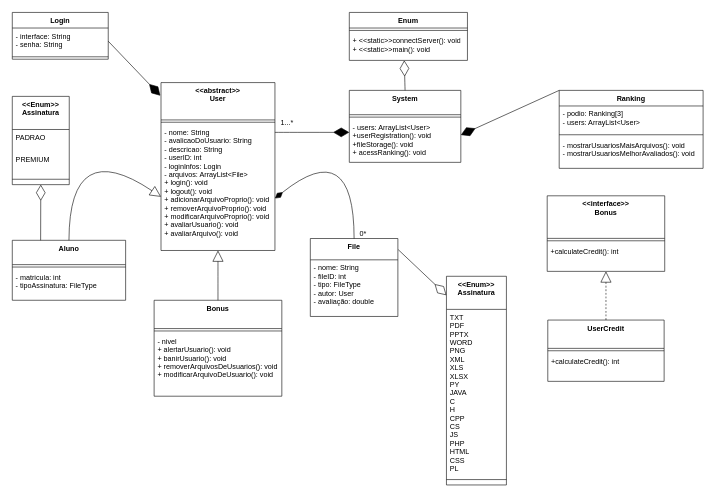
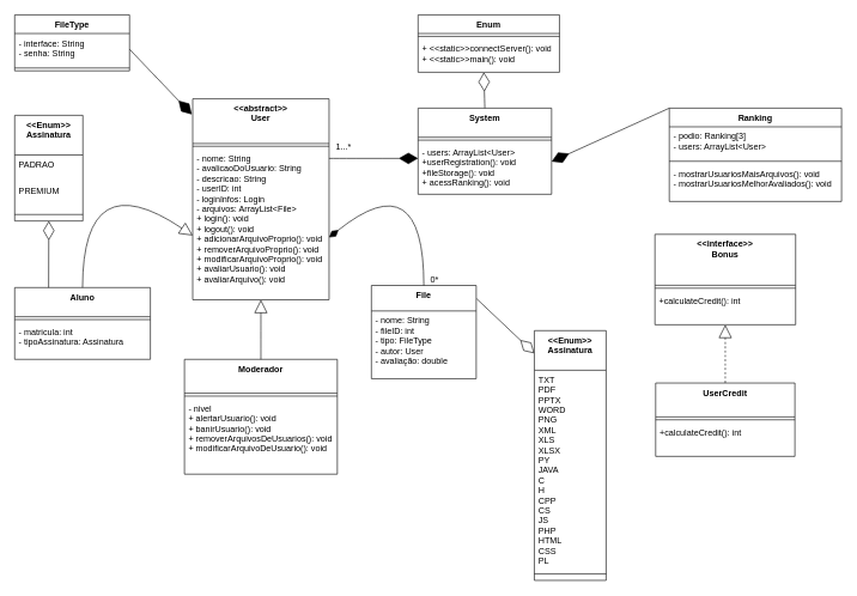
  <mxCell id="0" />
  <mxCell id="1" parent="0" />
  <mxCell id="2" value="&lt;&lt;abstract&gt;&gt;&#10;User" style="swimlane;fontStyle=1;align=center;verticalAlign=top;childLayout=stackLayout;horizontal=1;startSize=62.25;horizontalStack=0;resizeParent=1;resizeParentMax=0;resizeLast=0;collapsible=0;marginBottom=0;" vertex="1" parent="1"><mxGeometry x="268" y="137" width="190" height="280" as="geometry" /></mxCell>
  <mxCell id="3" style="line;strokeWidth=1;fillColor=none;align=left;verticalAlign=middle;spacingTop=-1;spacingLeft=3;spacingRight=3;rotatable=0;labelPosition=right;points=[];portConstraint=eastwest;strokeColor=inherit;" vertex="1" parent="2"><mxGeometry y="62.25" width="190" height="7.75" as="geometry" /></mxCell>
  <mxCell id="4" value="- nome: String&#10;- avalicaoDoUsuario: String&#10;- descricao: String&#10;- userID: int&#10;- loginInfos: Login&#10;- arquivos: ArrayList&lt;File&gt;&#10;+ login(): void&#10;+ logout(): void&#10;+ adicionarArquivoProprio(): void&#10;+ removerArquivoProprio(): void&#10;+ modificarArquivoProprio(): void&#10;+ avaliarUsuario(): void&#10;+ avaliarArquivo(): void" style="text;strokeColor=none;fillColor=none;align=left;verticalAlign=top;spacingLeft=4;spacingRight=4;overflow=hidden;rotatable=0;points=[[0,0.5],[1,0.5]];portConstraint=eastwest;" vertex="1" parent="2"><mxGeometry y="70" width="190" height="210" as="geometry" /></mxCell>
  <mxCell id="5" value="Aluno" style="swimlane;fontStyle=1;align=center;verticalAlign=top;childLayout=stackLayout;horizontal=1;startSize=40.571;horizontalStack=0;resizeParent=1;resizeParentMax=0;resizeLast=0;collapsible=0;marginBottom=0;" vertex="1" parent="1"><mxGeometry x="20" y="400" width="189" height="100.001" as="geometry" /></mxCell>
  <mxCell id="6" style="line;strokeWidth=1;fillColor=none;align=left;verticalAlign=middle;spacingTop=-1;spacingLeft=3;spacingRight=3;rotatable=0;labelPosition=right;points=[];portConstraint=eastwest;strokeColor=inherit;" vertex="1" parent="5"><mxGeometry y="40.571" width="189" height="8" as="geometry" /></mxCell>
- <mxCell id="7" value="- matricula: int&#10;- tipoAssinatura: FileType&#10;" style="text;strokeColor=none;fillColor=none;align=left;verticalAlign=top;spacingLeft=4;spacingRight=4;overflow=hidden;rotatable=0;points=[[0,0.5],[1,0.5]];portConstraint=eastwest;" vertex="1" parent="5"><mxGeometry y="48.571" width="189" height="51.43" as="geometry" /></mxCell>
- <mxCell id="8" value="Bonus" style="swimlane;fontStyle=1;align=center;verticalAlign=top;childLayout=stackLayout;horizontal=1;startSize=47.2;horizontalStack=0;resizeParent=1;resizeParentMax=0;resizeLast=0;collapsible=0;marginBottom=0;" vertex="1" parent="1"><mxGeometry x="256.5" y="500" width="213" height="160" as="geometry" /></mxCell>
+ <mxCell id="7" value="- matricula: int&#10;- tipoAssinatura: Assinatura&#10;" style="text;strokeColor=none;fillColor=none;align=left;verticalAlign=top;spacingLeft=4;spacingRight=4;overflow=hidden;rotatable=0;points=[[0,0.5],[1,0.5]];portConstraint=eastwest;" vertex="1" parent="5"><mxGeometry y="48.571" width="189" height="51.43" as="geometry" /></mxCell>
+ <mxCell id="8" value="Moderador" style="swimlane;fontStyle=1;align=center;verticalAlign=top;childLayout=stackLayout;horizontal=1;startSize=47.2;horizontalStack=0;resizeParent=1;resizeParentMax=0;resizeLast=0;collapsible=0;marginBottom=0;" vertex="1" parent="1"><mxGeometry x="256.5" y="500" width="213" height="160" as="geometry" /></mxCell>
  <mxCell id="9" style="line;strokeWidth=1;fillColor=none;align=left;verticalAlign=middle;spacingTop=-1;spacingLeft=3;spacingRight=3;rotatable=0;labelPosition=right;points=[];portConstraint=eastwest;strokeColor=inherit;" vertex="1" parent="8"><mxGeometry y="47.2" width="213" height="8" as="geometry" /></mxCell>
  <mxCell id="10" value="- nivel&#10;+ alertarUsuario(): void&#10;+ banirUsuario(): void&#10;+ removerArquivosDeUsuarios(): void&#10;+ modificarArquivoDeUsuario(): void" style="text;strokeColor=none;fillColor=none;align=left;verticalAlign=top;spacingLeft=4;spacingRight=4;overflow=hidden;rotatable=0;points=[[0,0.5],[1,0.5]];portConstraint=eastwest;" vertex="1" parent="8"><mxGeometry y="55.2" width="213" height="104.8" as="geometry" /></mxCell>
  <mxCell id="11" value="File" style="swimlane;fontStyle=1;align=center;verticalAlign=top;childLayout=stackLayout;horizontal=1;startSize=35.556;horizontalStack=0;resizeParent=1;resizeParentMax=0;resizeLast=0;collapsible=0;marginBottom=0;" vertex="1" parent="1"><mxGeometry x="517" y="397" width="146" height="129.996" as="geometry" /></mxCell>
  <mxCell id="12" value="- nome: String&#10;- fileID: int&#10;- tipo: FileType&#10;- autor: User&#10;- avaliação: double" style="text;strokeColor=none;fillColor=none;align=left;verticalAlign=top;spacingLeft=4;spacingRight=4;overflow=hidden;rotatable=0;points=[[0,0.5],[1,0.5]];portConstraint=eastwest;" vertex="1" parent="11"><mxGeometry y="35.556" width="146" height="94.44" as="geometry" /></mxCell>
  <mxCell id="13" value="&lt;&lt;interface&gt;&gt;&#10;Bonus" style="swimlane;fontStyle=1;align=center;verticalAlign=top;childLayout=stackLayout;horizontal=1;startSize=71;horizontalStack=0;resizeParent=1;resizeParentMax=0;resizeLast=0;collapsible=0;marginBottom=0;" vertex="1" parent="1"><mxGeometry x="912" y="325.8" width="196" height="126" as="geometry" /></mxCell>
  <mxCell id="14" style="line;strokeWidth=1;fillColor=none;align=left;verticalAlign=middle;spacingTop=-1;spacingLeft=3;spacingRight=3;rotatable=0;labelPosition=right;points=[];portConstraint=eastwest;strokeColor=inherit;" vertex="1" parent="13"><mxGeometry y="71" width="196" height="8" as="geometry" /></mxCell>
  <mxCell id="15" value="+calculateCredit(): int" style="text;strokeColor=none;fillColor=none;align=left;verticalAlign=top;spacingLeft=4;spacingRight=4;overflow=hidden;rotatable=0;points=[[0,0.5],[1,0.5]];portConstraint=eastwest;" vertex="1" parent="13"><mxGeometry y="79" width="196" height="47" as="geometry" /></mxCell>
  <mxCell id="16" value="UserCredit" style="swimlane;fontStyle=1;align=center;verticalAlign=top;childLayout=stackLayout;horizontal=1;startSize=47.2;horizontalStack=0;resizeParent=1;resizeParentMax=0;resizeLast=0;collapsible=0;marginBottom=0;" vertex="1" parent="1"><mxGeometry x="913" y="533" width="194" height="102.2" as="geometry" /></mxCell>
  <mxCell id="17" style="line;strokeWidth=1;fillColor=none;align=left;verticalAlign=middle;spacingTop=-1;spacingLeft=3;spacingRight=3;rotatable=0;labelPosition=right;points=[];portConstraint=eastwest;strokeColor=inherit;" vertex="1" parent="16"><mxGeometry y="47.2" width="194" height="8" as="geometry" /></mxCell>
  <mxCell id="18" value="+calculateCredit(): int" style="text;strokeColor=none;fillColor=none;align=left;verticalAlign=top;spacingLeft=4;spacingRight=4;overflow=hidden;rotatable=0;points=[[0,0.5],[1,0.5]];portConstraint=eastwest;" vertex="1" parent="16"><mxGeometry y="55.2" width="194" height="47" as="geometry" /></mxCell>
  <mxCell id="19" value="System" style="swimlane;fontStyle=1;align=center;verticalAlign=top;childLayout=stackLayout;horizontal=1;startSize=40.571;horizontalStack=0;resizeParent=1;resizeParentMax=0;resizeLast=0;collapsible=0;marginBottom=0;" vertex="1" parent="1"><mxGeometry x="582" y="150" width="186" height="120.001" as="geometry" /></mxCell>
  <mxCell id="20" style="line;strokeWidth=1;fillColor=none;align=left;verticalAlign=middle;spacingTop=-1;spacingLeft=3;spacingRight=3;rotatable=0;labelPosition=right;points=[];portConstraint=eastwest;strokeColor=inherit;" vertex="1" parent="19"><mxGeometry y="40.571" width="186" height="8" as="geometry" /></mxCell>
  <mxCell id="21" value="- users: ArrayList&lt;User&gt;&#10;+userRegistration(): void&#10;+fileStorage(): void&#10;+ acessRanking(): void" style="text;strokeColor=none;fillColor=none;align=left;verticalAlign=top;spacingLeft=4;spacingRight=4;overflow=hidden;rotatable=0;points=[[0,0.5],[1,0.5]];portConstraint=eastwest;" vertex="1" parent="19"><mxGeometry y="48.571" width="186" height="71.43" as="geometry" /></mxCell>
  <mxCell id="22" value="" style="curved=1;startArrow=block;startSize=16;startFill=0;endArrow=none;exitX=0;exitY=0.68;entryX=0.5;entryY=0;" edge="1" parent="1" source="2" target="5"><mxGeometry relative="1" as="geometry"><Array as="points"><mxPoint x="115" y="225" /></Array></mxGeometry></mxCell>
  <mxCell id="23" value="" style="curved=1;startArrow=block;startSize=16;startFill=0;endArrow=none;exitX=0.5;exitY=1;entryX=0.5;entryY=0;" edge="1" parent="1" source="2" target="8"><mxGeometry relative="1" as="geometry"><Array as="points" /></mxGeometry></mxCell>
  <mxCell id="24" value="" style="curved=1;startArrow=diamondThin;startSize=14;startFill=1;endArrow=none;exitX=1;exitY=0.69;entryX=0.5;entryY=0;" edge="1" parent="1" source="2" target="11"><mxGeometry relative="1" as="geometry"><Array as="points"><mxPoint x="590" y="225" /></Array></mxGeometry></mxCell>
  <mxCell id="25" value="0*" style="edgeLabel;resizable=0;labelBackgroundColor=none;fontSize=12;align=right;verticalAlign=bottom;" vertex="1" parent="24"><mxGeometry x="1" relative="1" as="geometry"><mxPoint x="22" as="offset" /></mxGeometry></mxCell>
  <mxCell id="26" value="" style="curved=1;dashed=1;startArrow=block;startSize=16;startFill=0;endArrow=none;exitX=0.5;exitY=1;entryX=0.5;entryY=0;" edge="1" parent="1" source="13" target="16"><mxGeometry relative="1" as="geometry"><Array as="points" /></mxGeometry></mxCell>
  <mxCell id="27" value="1...*" style="text;html=1;align=center;verticalAlign=middle;resizable=0;points=[];autosize=1;strokeColor=none;fillColor=none;" vertex="1" parent="1"><mxGeometry x="458" y="190" width="40" height="30" as="geometry" /></mxCell>
  <mxCell id="28" value="&lt;&lt;Enum&gt;&gt;&#10;Assinatura" style="swimlane;fontStyle=1;align=center;verticalAlign=top;childLayout=stackLayout;horizontal=1;startSize=55.2;horizontalStack=0;resizeParent=1;resizeParentMax=0;resizeLast=0;collapsible=0;marginBottom=0;" vertex="1" parent="1"><mxGeometry x="20" y="160" width="95" height="147.2" as="geometry" /></mxCell>
  <mxCell id="29" value="PADRAO&#10;" style="text;strokeColor=none;fillColor=none;align=left;verticalAlign=top;spacingLeft=4;spacingRight=4;overflow=hidden;rotatable=0;points=[[0,0.5],[1,0.5]];portConstraint=eastwest;" vertex="1" parent="28"><mxGeometry y="55.2" width="95" height="37" as="geometry" /></mxCell>
  <mxCell id="30" value="PREMIUM" style="text;strokeColor=none;fillColor=none;align=left;verticalAlign=top;spacingLeft=4;spacingRight=4;overflow=hidden;rotatable=0;points=[[0,0.5],[1,0.5]];portConstraint=eastwest;" vertex="1" parent="28"><mxGeometry y="92.2" width="95" height="37" as="geometry" /></mxCell>
  <mxCell id="31" style="line;strokeWidth=1;fillColor=none;align=left;verticalAlign=middle;spacingTop=-1;spacingLeft=3;spacingRight=3;rotatable=0;labelPosition=right;points=[];portConstraint=eastwest;strokeColor=inherit;" vertex="1" parent="28"><mxGeometry y="129.2" width="95" height="18" as="geometry" /></mxCell>
  <mxCell id="32" value="Enum" style="swimlane;fontStyle=1;align=center;verticalAlign=top;childLayout=stackLayout;horizontal=1;startSize=26;horizontalStack=0;resizeParent=1;resizeParentMax=0;resizeLast=0;collapsible=1;marginBottom=0;whiteSpace=wrap;html=1;" vertex="1" parent="1"><mxGeometry x="582" y="20" width="197" height="80" as="geometry" /></mxCell>
  <mxCell id="33" value="" style="line;strokeWidth=1;fillColor=none;align=left;verticalAlign=middle;spacingTop=-1;spacingLeft=3;spacingRight=3;rotatable=0;labelPosition=right;points=[];portConstraint=eastwest;strokeColor=inherit;" vertex="1" parent="32"><mxGeometry y="26" width="197" height="8" as="geometry" /></mxCell>
  <mxCell id="34" value="&lt;div&gt;+ &amp;lt;&amp;lt;static&amp;gt;&amp;gt;connectServer(): void&lt;/div&gt;&lt;div&gt;+ &amp;lt;&amp;lt;static&amp;gt;&amp;gt;main(): void&lt;/div&gt;" style="text;strokeColor=none;fillColor=none;align=left;verticalAlign=top;spacingLeft=4;spacingRight=4;overflow=hidden;rotatable=0;points=[[0,0.5],[1,0.5]];portConstraint=eastwest;whiteSpace=wrap;html=1;" vertex="1" parent="32"><mxGeometry y="34" width="197" height="46" as="geometry" /></mxCell>
  <mxCell id="35" value="" style="endArrow=diamondThin;endFill=1;endSize=24;html=1;rounded=0;fontSize=12;curved=1;" edge="1" parent="1"><mxGeometry width="160" relative="1" as="geometry"><mxPoint x="458" y="220" as="sourcePoint" /><mxPoint x="582" y="220" as="targetPoint" /></mxGeometry></mxCell>
  <mxCell id="36" value="" style="endArrow=diamondThin;endFill=0;endSize=24;html=1;rounded=0;fontSize=12;curved=1;exitX=0.5;exitY=0;exitDx=0;exitDy=0;entryX=0.465;entryY=1;entryDx=0;entryDy=0;entryPerimeter=0;" edge="1" parent="1" source="19" target="34"><mxGeometry width="160" relative="1" as="geometry"><mxPoint x="650" y="120" as="sourcePoint" /><mxPoint x="682" y="120" as="targetPoint" /></mxGeometry></mxCell>
  <mxCell id="37" value="Ranking" style="swimlane;fontStyle=1;align=center;verticalAlign=top;childLayout=stackLayout;horizontal=1;startSize=26;horizontalStack=0;resizeParent=1;resizeParentMax=0;resizeLast=0;collapsible=1;marginBottom=0;whiteSpace=wrap;html=1;" vertex="1" parent="1"><mxGeometry x="932" y="150" width="240" height="130" as="geometry" /></mxCell>
  <mxCell id="38" value="- podio: Ranking[3]&lt;div&gt;&lt;span style=&quot;text-wrap-mode: nowrap;&quot;&gt;- users: ArrayList&amp;lt;User&amp;gt;&lt;/span&gt;&lt;br style=&quot;padding: 0px; margin: 0px; text-wrap-mode: nowrap;&quot;&gt;&lt;/div&gt;" style="text;strokeColor=none;fillColor=none;align=left;verticalAlign=top;spacingLeft=4;spacingRight=4;overflow=hidden;rotatable=0;points=[[0,0.5],[1,0.5]];portConstraint=eastwest;whiteSpace=wrap;html=1;" vertex="1" parent="37"><mxGeometry y="26" width="240" height="44" as="geometry" /></mxCell>
  <mxCell id="39" value="" style="line;strokeWidth=1;fillColor=none;align=left;verticalAlign=middle;spacingTop=-1;spacingLeft=3;spacingRight=3;rotatable=0;labelPosition=right;points=[];portConstraint=eastwest;strokeColor=inherit;" vertex="1" parent="37"><mxGeometry y="70" width="240" height="8" as="geometry" /></mxCell>
  <mxCell id="40" value="- mostrarUsuariosMaisArquivos(): void&lt;div&gt;- mostrarUsuariosMelhorAvaliados(): void&lt;/div&gt;" style="text;strokeColor=none;fillColor=none;align=left;verticalAlign=top;spacingLeft=4;spacingRight=4;overflow=hidden;rotatable=0;points=[[0,0.5],[1,0.5]];portConstraint=eastwest;whiteSpace=wrap;html=1;" vertex="1" parent="37"><mxGeometry y="78" width="240" height="52" as="geometry" /></mxCell>
  <mxCell id="41" value="" style="endArrow=diamondThin;endFill=1;endSize=24;html=1;rounded=0;entryX=1.011;entryY=0.362;entryDx=0;entryDy=0;entryPerimeter=0;exitX=0;exitY=0;exitDx=0;exitDy=0;" edge="1" parent="1" source="37"><mxGeometry width="160" relative="1" as="geometry"><mxPoint x="929.95" y="150" as="sourcePoint" /><mxPoint x="767.996" y="224.429" as="targetPoint" /></mxGeometry></mxCell>
  <mxCell id="42" value="" style="endArrow=diamondThin;endFill=0;endSize=24;html=1;rounded=0;exitX=1.004;exitY=0.143;exitDx=0;exitDy=0;exitPerimeter=0;" edge="1" parent="1" source="11"><mxGeometry width="160" relative="1" as="geometry"><mxPoint x="672" y="492" as="sourcePoint" /><mxPoint x="744" y="491.6" as="targetPoint" /></mxGeometry></mxCell>
  <mxCell id="43" value="" style="endArrow=diamondThin;endFill=0;endSize=24;html=1;rounded=0;exitX=0.25;exitY=0;exitDx=0;exitDy=0;entryX=0.5;entryY=1;entryDx=0;entryDy=0;" edge="1" parent="1" source="5" target="28"><mxGeometry width="160" relative="1" as="geometry"><mxPoint x="92" y="360" as="sourcePoint" /><mxPoint x="172" y="435.6" as="targetPoint" /></mxGeometry></mxCell>
- <mxCell id="44" value="Login" style="swimlane;fontStyle=1;align=center;verticalAlign=top;childLayout=stackLayout;horizontal=1;startSize=26;horizontalStack=0;resizeParent=1;resizeParentMax=0;resizeLast=0;collapsible=1;marginBottom=0;whiteSpace=wrap;html=1;" vertex="1" parent="1"><mxGeometry x="20" y="20" width="160" height="78" as="geometry" /></mxCell>
+ <mxCell id="44" value="FileType" style="swimlane;fontStyle=1;align=center;verticalAlign=top;childLayout=stackLayout;horizontal=1;startSize=26;horizontalStack=0;resizeParent=1;resizeParentMax=0;resizeLast=0;collapsible=1;marginBottom=0;whiteSpace=wrap;html=1;" vertex="1" parent="1"><mxGeometry x="20" y="20" width="160" height="78" as="geometry" /></mxCell>
  <mxCell id="45" value="- interface: String&lt;br&gt;- senha: String" style="text;strokeColor=none;fillColor=none;align=left;verticalAlign=top;spacingLeft=4;spacingRight=4;overflow=hidden;rotatable=0;points=[[0,0.5],[1,0.5]];portConstraint=eastwest;whiteSpace=wrap;html=1;" vertex="1" parent="44"><mxGeometry y="26" width="160" height="44" as="geometry" /></mxCell>
  <mxCell id="46" value="" style="line;strokeWidth=1;fillColor=none;align=left;verticalAlign=middle;spacingTop=-1;spacingLeft=3;spacingRight=3;rotatable=0;labelPosition=right;points=[];portConstraint=eastwest;strokeColor=inherit;" vertex="1" parent="44"><mxGeometry y="70" width="160" height="8" as="geometry" /></mxCell>
  <mxCell id="47" value="" style="endArrow=diamondThin;endFill=1;endSize=24;html=1;rounded=0;entryX=-0.006;entryY=0.078;entryDx=0;entryDy=0;entryPerimeter=0;exitX=1;exitY=0.5;exitDx=0;exitDy=0;" edge="1" parent="1" source="45" target="2"><mxGeometry width="160" relative="1" as="geometry"><mxPoint x="132" y="650" as="sourcePoint" /><mxPoint x="292" y="650" as="targetPoint" /></mxGeometry></mxCell>
  <mxCell id="48" value="&lt;&lt;Enum&gt;&gt;&#10;Assinatura" style="swimlane;fontStyle=1;align=center;verticalAlign=top;childLayout=stackLayout;horizontal=1;startSize=55.2;horizontalStack=0;resizeParent=1;resizeParentMax=0;resizeLast=0;collapsible=0;marginBottom=0;" vertex="1" parent="1"><mxGeometry x="744" y="460" width="100" height="348" as="geometry" /></mxCell>
  <mxCell id="49" value="TXT&#10;PDF&#10;PPTX&#10;WORD&#10;PNG&#10;XML&#10;XLS&#10;XLSX&#10;PY&#10;JAVA&#10;C&#10;H&#10;CPP&#10;CS&#10;JS&#10;PHP&#10;HTML&#10;CSS&#10;PL" style="text;strokeColor=none;fillColor=none;align=left;verticalAlign=top;spacingLeft=4;spacingRight=4;overflow=hidden;rotatable=0;points=[[0,0.5],[1,0.5]];portConstraint=eastwest;" vertex="1" parent="48"><mxGeometry y="55.2" width="100" height="274.8" as="geometry" /></mxCell>
  <mxCell id="50" style="line;strokeWidth=1;fillColor=none;align=left;verticalAlign=middle;spacingTop=-1;spacingLeft=3;spacingRight=3;rotatable=0;labelPosition=right;points=[];portConstraint=eastwest;strokeColor=inherit;" vertex="1" parent="48"><mxGeometry y="330" width="100" height="18" as="geometry" /></mxCell>
